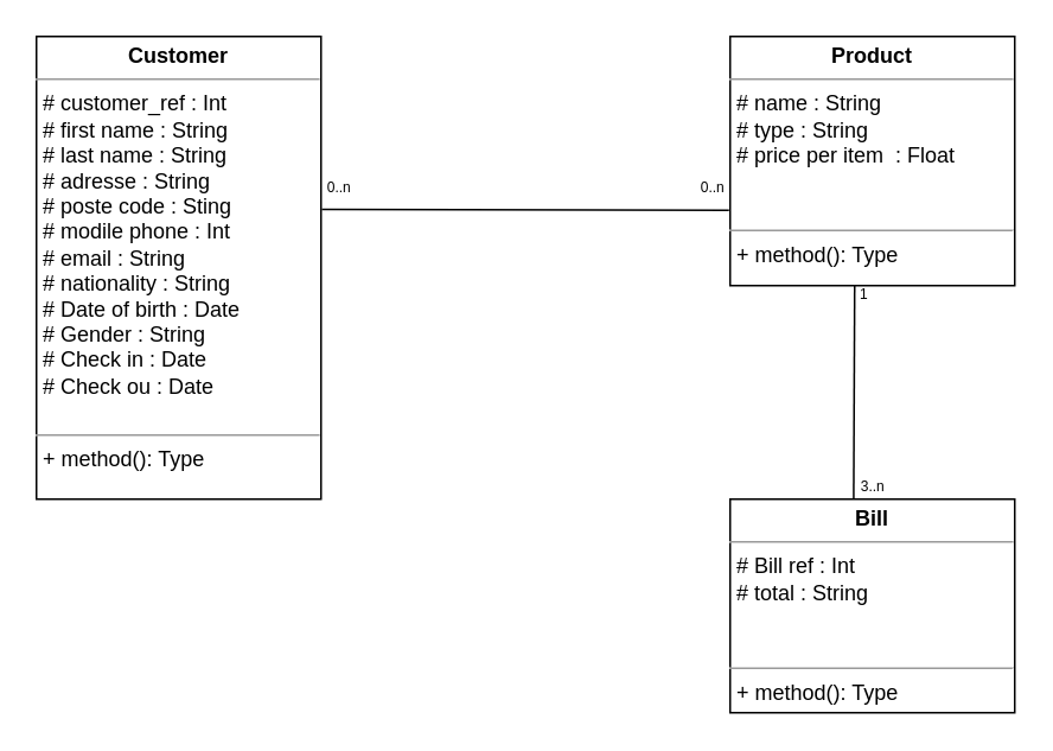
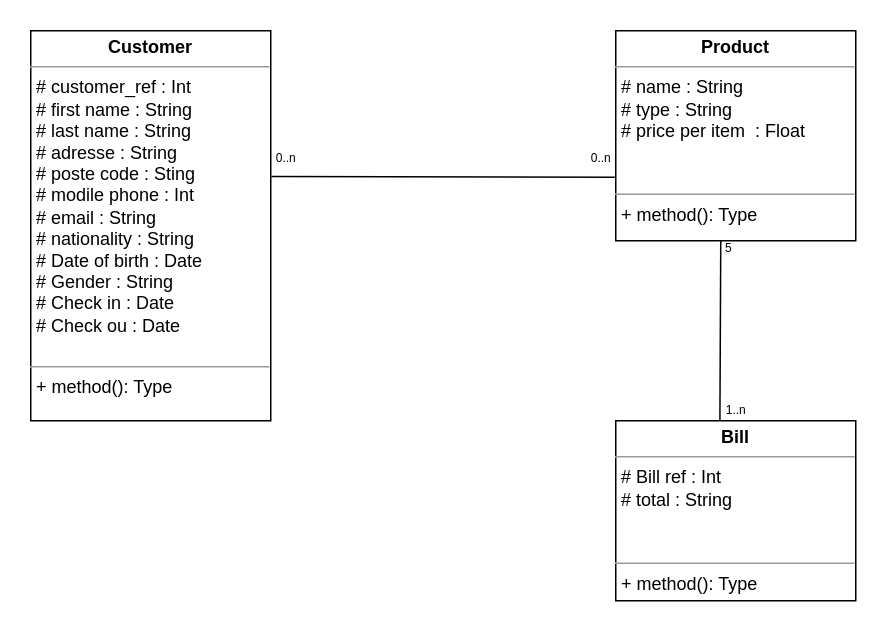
  <mxCell id="0" />
  <mxCell id="1" parent="0" />
  <mxCell id="2" value="&lt;p style=&quot;margin:0px;margin-top:4px;text-align:center;&quot;&gt;&lt;b&gt;Customer&lt;/b&gt;&lt;/p&gt;&lt;hr size=&quot;1&quot;&gt;&lt;p style=&quot;margin:0px;margin-left:4px;&quot;&gt;# customer_ref : Int&lt;/p&gt;&lt;p style=&quot;margin:0px;margin-left:4px;&quot;&gt;# first name : String&lt;/p&gt;&lt;p style=&quot;margin:0px;margin-left:4px;&quot;&gt;# last name : String&lt;/p&gt;&lt;p style=&quot;margin:0px;margin-left:4px;&quot;&gt;# adresse : String&lt;/p&gt;&lt;p style=&quot;margin:0px;margin-left:4px;&quot;&gt;# poste code : Sting&lt;/p&gt;&lt;p style=&quot;margin:0px;margin-left:4px;&quot;&gt;# modile phone : Int&lt;/p&gt;&lt;p style=&quot;margin:0px;margin-left:4px;&quot;&gt;&lt;span style=&quot;background-color: initial;&quot;&gt;# email : String&lt;/span&gt;&lt;/p&gt;&lt;p style=&quot;margin:0px;margin-left:4px;&quot;&gt;# nationality : String&lt;/p&gt;&lt;p style=&quot;margin:0px;margin-left:4px;&quot;&gt;# Date of birth : Date&lt;/p&gt;&lt;p style=&quot;margin:0px;margin-left:4px;&quot;&gt;# Gender : String&lt;/p&gt;&lt;p style=&quot;margin:0px;margin-left:4px;&quot;&gt;# Check in : Date&lt;/p&gt;&lt;p style=&quot;margin:0px;margin-left:4px;&quot;&gt;# Check ou : Date&lt;/p&gt;&lt;p style=&quot;margin:0px;margin-left:4px;&quot;&gt;&lt;br&gt;&lt;/p&gt;&lt;hr size=&quot;1&quot;&gt;&lt;p style=&quot;margin:0px;margin-left:4px;&quot;&gt;+ method(): Type&lt;/p&gt;" style="verticalAlign=top;align=left;overflow=fill;fontSize=12;fontFamily=Helvetica;html=1;whiteSpace=wrap;" vertex="1" parent="1"><mxGeometry x="20" y="20" width="160" height="260" as="geometry" /></mxCell>
  <mxCell id="3" value="&lt;p style=&quot;margin:0px;margin-top:4px;text-align:center;&quot;&gt;&lt;b&gt;Product&lt;/b&gt;&lt;/p&gt;&lt;hr size=&quot;1&quot;&gt;&lt;p style=&quot;margin:0px;margin-left:4px;&quot;&gt;# name : String&lt;/p&gt;&lt;p style=&quot;margin:0px;margin-left:4px;&quot;&gt;# type : String&lt;/p&gt;&lt;p style=&quot;margin:0px;margin-left:4px;&quot;&gt;# price per item&amp;nbsp; : Float&lt;/p&gt;&lt;p style=&quot;margin:0px;margin-left:4px;&quot;&gt;&lt;br&gt;&lt;/p&gt;&lt;p style=&quot;margin:0px;margin-left:4px;&quot;&gt;&lt;br&gt;&lt;/p&gt;&lt;hr size=&quot;1&quot;&gt;&lt;p style=&quot;margin:0px;margin-left:4px;&quot;&gt;+ method(): Type&lt;/p&gt;" style="verticalAlign=top;align=left;overflow=fill;fontSize=12;fontFamily=Helvetica;html=1;whiteSpace=wrap;" vertex="1" parent="1"><mxGeometry x="410" y="20" width="160" height="140" as="geometry" /></mxCell>
  <mxCell id="4" value="&lt;p style=&quot;margin:0px;margin-top:4px;text-align:center;&quot;&gt;&lt;b&gt;Bill&lt;/b&gt;&lt;/p&gt;&lt;hr size=&quot;1&quot;&gt;&lt;p style=&quot;margin:0px;margin-left:4px;&quot;&gt;# Bill ref : Int&lt;/p&gt;&lt;p style=&quot;margin:0px;margin-left:4px;&quot;&gt;# total : String&lt;/p&gt;&lt;p style=&quot;margin:0px;margin-left:4px;&quot;&gt;&lt;br&gt;&lt;/p&gt;&lt;p style=&quot;margin:0px;margin-left:4px;&quot;&gt;&lt;br&gt;&lt;/p&gt;&lt;hr size=&quot;1&quot;&gt;&lt;p style=&quot;margin:0px;margin-left:4px;&quot;&gt;+ method(): Type&lt;/p&gt;" style="verticalAlign=top;align=left;overflow=fill;fontSize=12;fontFamily=Helvetica;html=1;whiteSpace=wrap;" vertex="1" parent="1"><mxGeometry x="410" y="280" width="160" height="120" as="geometry" /></mxCell>
  <mxCell id="5" value="" style="endArrow=none;html=1;rounded=0;exitX=1.003;exitY=0.374;exitDx=0;exitDy=0;exitPerimeter=0;entryX=-0.004;entryY=0.698;entryDx=0;entryDy=0;entryPerimeter=0;" edge="1" parent="1" source="2" target="3"><mxGeometry width="50" height="50" relative="1" as="geometry"><mxPoint x="270" y="140" as="sourcePoint" /><mxPoint x="320" y="90" as="targetPoint" /></mxGeometry></mxCell>
  <mxCell id="6" value="0..n" style="text;html=1;align=center;verticalAlign=middle;resizable=0;points=[];autosize=1;strokeColor=none;fillColor=none;fontSize=8;" vertex="1" parent="1"><mxGeometry x="170" y="95" width="40" height="20" as="geometry" /></mxCell>
  <mxCell id="7" value="0..n" style="text;html=1;align=center;verticalAlign=middle;resizable=0;points=[];autosize=1;strokeColor=none;fillColor=none;fontSize=8;" vertex="1" parent="1"><mxGeometry x="380" y="95" width="40" height="20" as="geometry" /></mxCell>
  <mxCell id="8" value="" style="endArrow=none;html=1;rounded=0;exitX=0.434;exitY=-0.003;exitDx=0;exitDy=0;exitPerimeter=0;" edge="1" parent="1" source="4"><mxGeometry width="50" height="50" relative="1" as="geometry"><mxPoint x="480" y="230" as="sourcePoint" /><mxPoint x="480" y="160" as="targetPoint" /><Array as="points" /></mxGeometry></mxCell>
- <mxCell id="9" value="1" style="text;html=1;align=center;verticalAlign=middle;resizable=0;points=[];autosize=1;strokeColor=none;fillColor=none;strokeWidth=1;fontSize=8;" vertex="1" parent="1"><mxGeometry x="470" y="155" width="30" height="20" as="geometry" /></mxCell>
- <mxCell id="10" value="3..n" style="text;html=1;align=center;verticalAlign=middle;resizable=0;points=[];autosize=1;strokeColor=none;fillColor=none;fontSize=8;" vertex="1" parent="1"><mxGeometry x="470" y="263" width="40" height="20" as="geometry" /></mxCell>
+ <mxCell id="9" value="5" style="text;html=1;align=center;verticalAlign=middle;resizable=0;points=[];autosize=1;strokeColor=none;fillColor=none;strokeWidth=1;fontSize=8;" vertex="1" parent="1"><mxGeometry x="470" y="155" width="30" height="20" as="geometry" /></mxCell>
+ <mxCell id="10" value="1..n" style="text;html=1;align=center;verticalAlign=middle;resizable=0;points=[];autosize=1;strokeColor=none;fillColor=none;fontSize=8;" vertex="1" parent="1"><mxGeometry x="470" y="263" width="40" height="20" as="geometry" /></mxCell>
